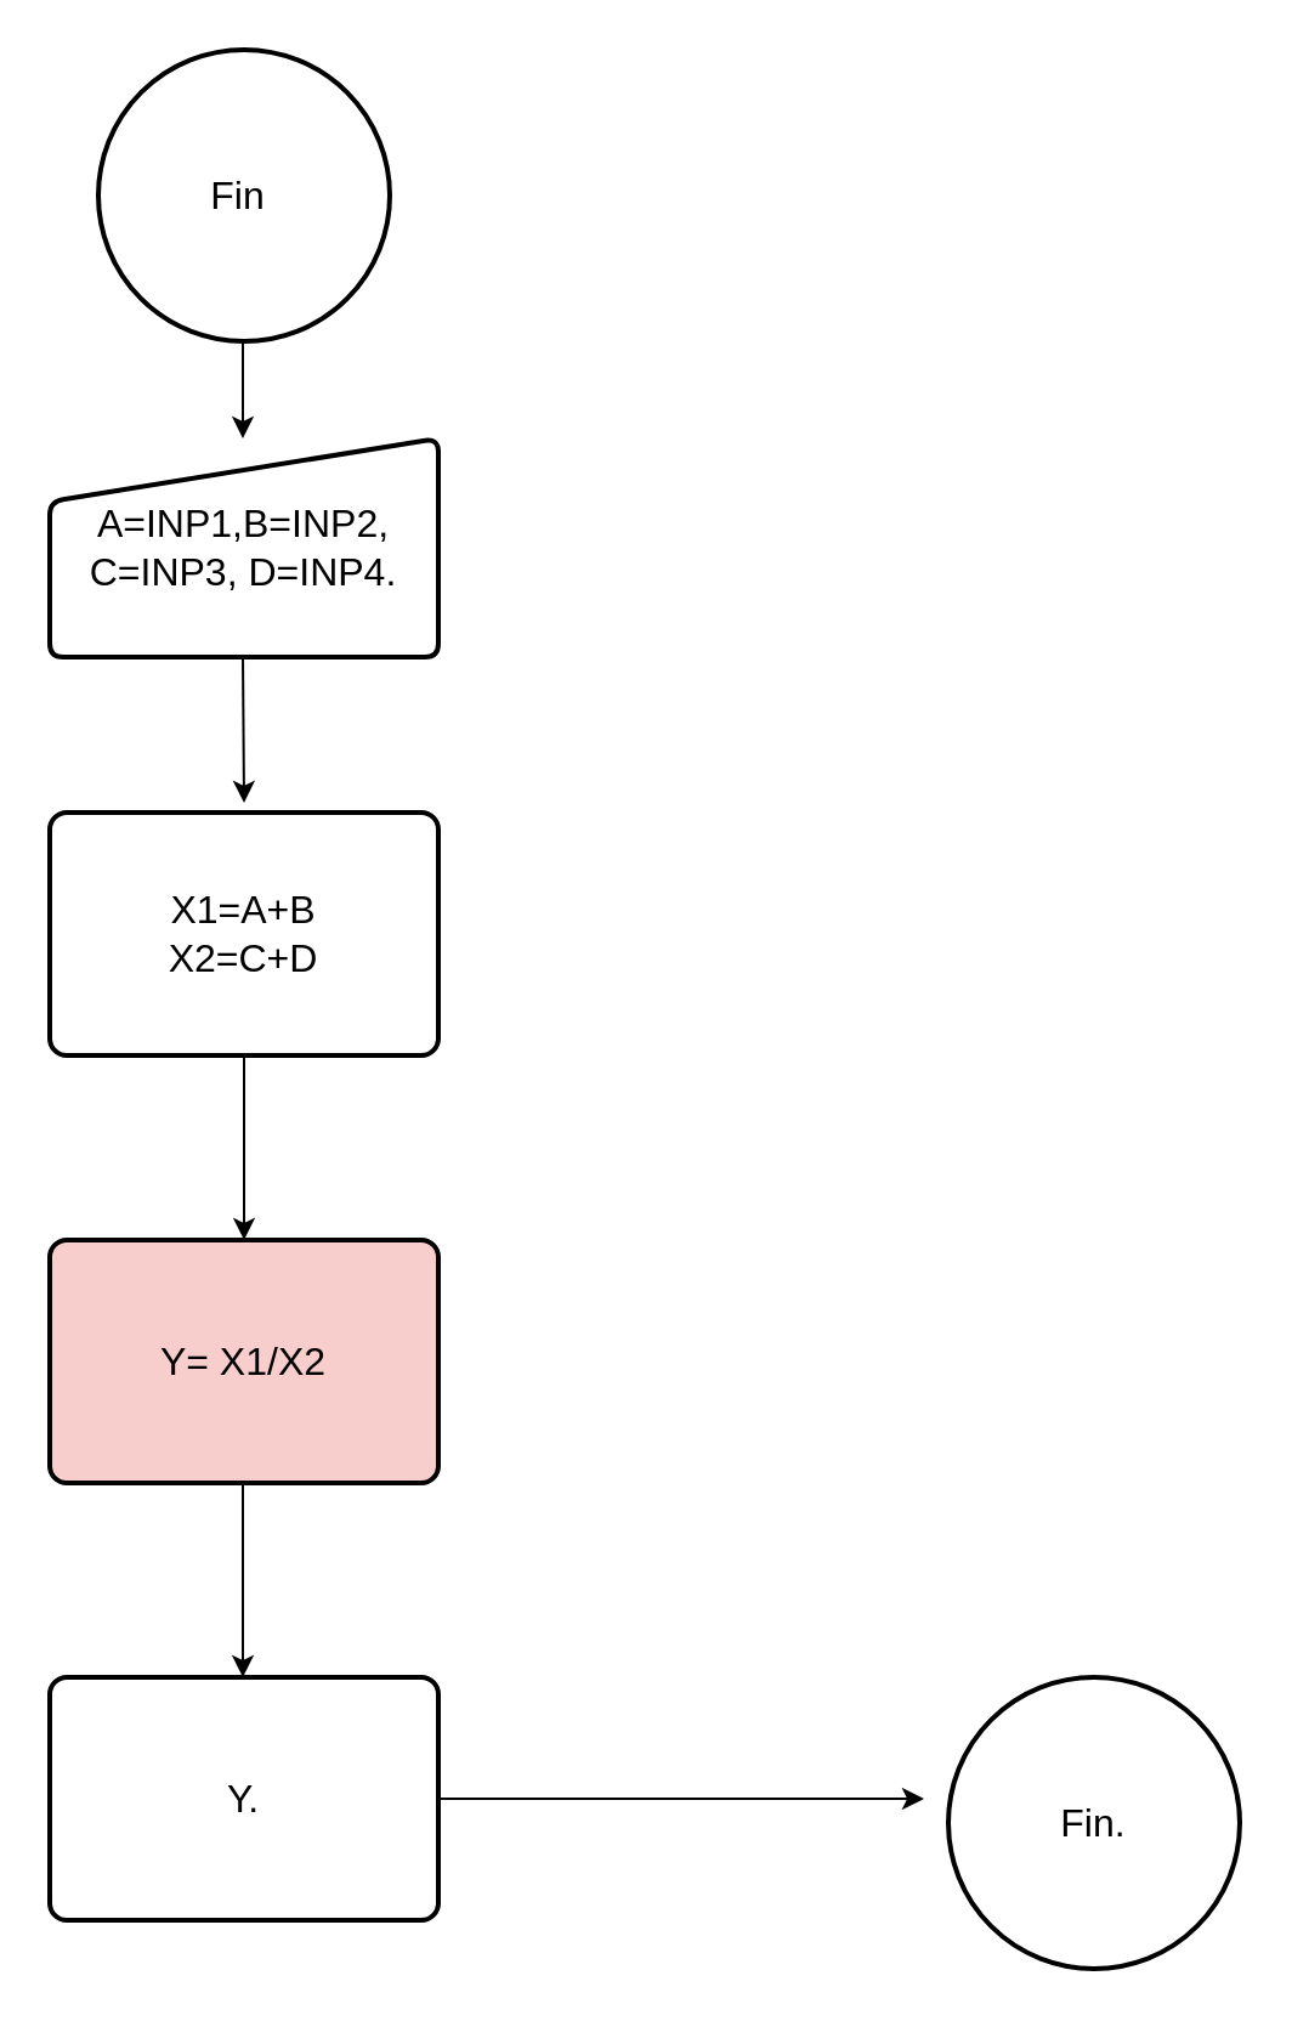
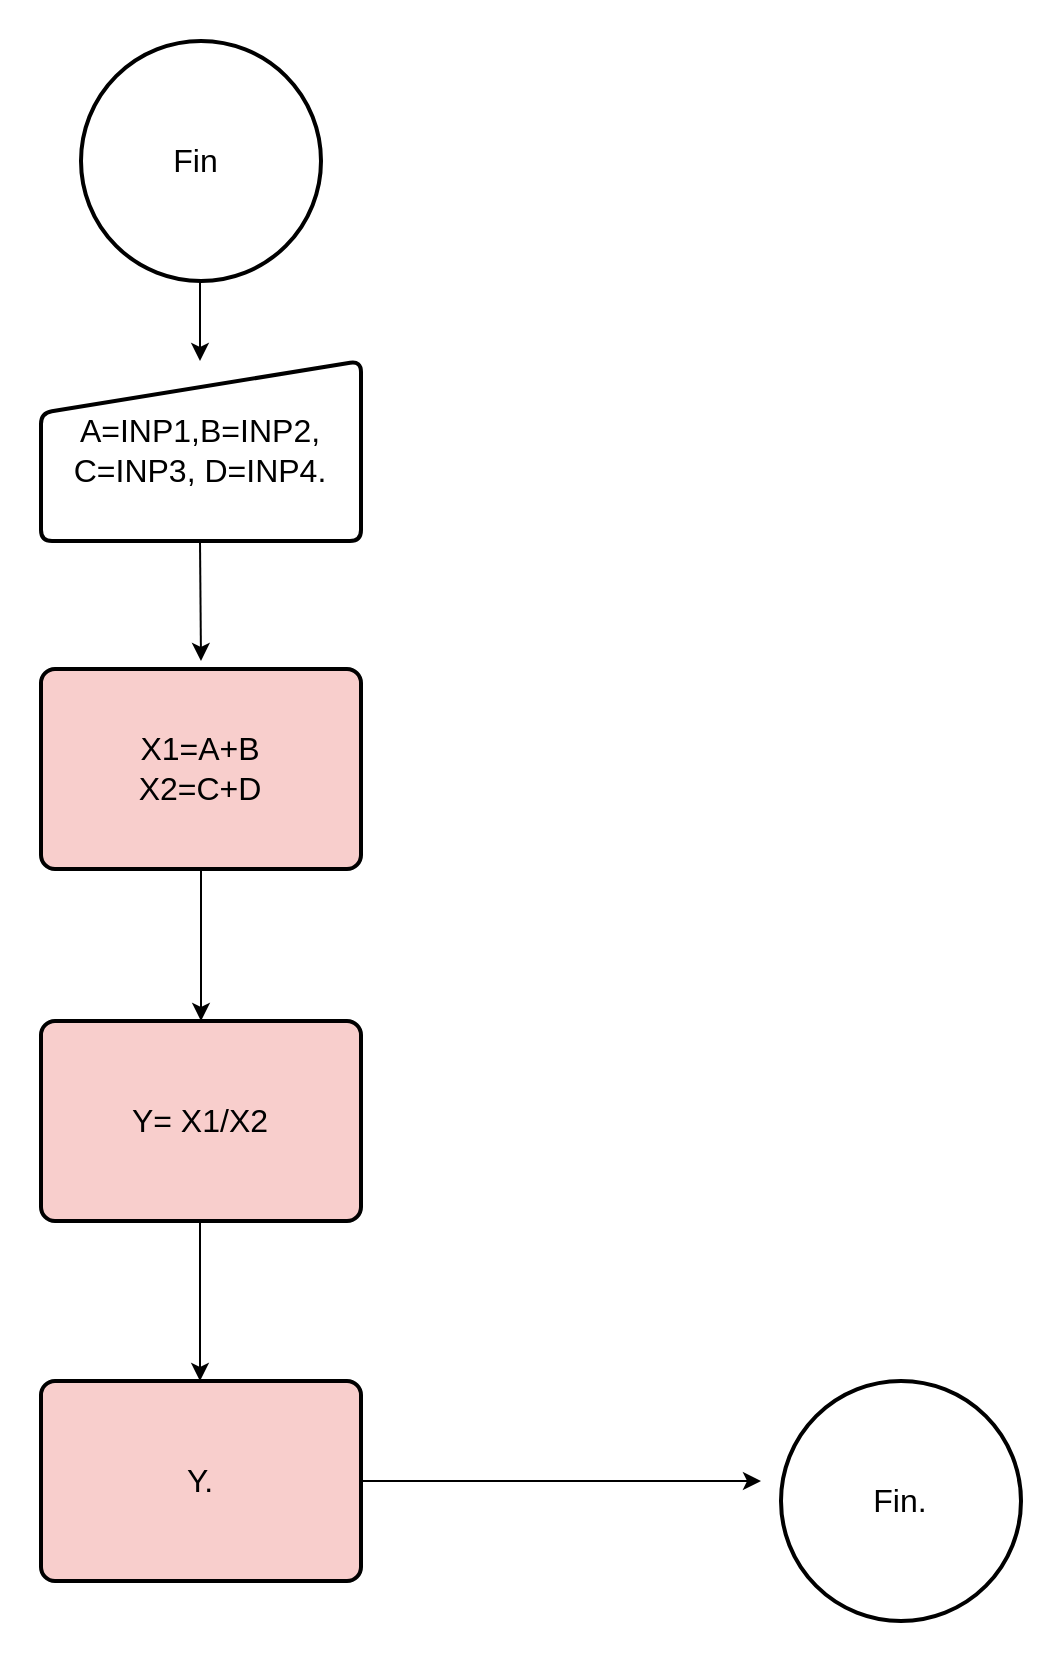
  <mxCell id="0" />
  <mxCell id="1" parent="0" />
  <mxCell id="2" value="&lt;font style=&quot;font-size: 16px;&quot;&gt;Fin&amp;nbsp;&lt;/font&gt;" style="strokeWidth=2;html=1;shape=mxgraph.flowchart.start_2;whiteSpace=wrap;" parent="1" vertex="1"><mxGeometry x="40" width="120" height="120" as="geometry" y="20" /></mxCell>
  <mxCell id="3" value="&lt;font style=&quot;font-size: 16px;&quot;&gt;A=INP1,B=INP2,&lt;/font&gt;&lt;div style=&quot;font-size: 16px;&quot;&gt;&lt;font style=&quot;font-size: 16px;&quot;&gt;C=INP3, D=INP4.&lt;/font&gt;&lt;/div&gt;" style="html=1;strokeWidth=2;shape=manualInput;whiteSpace=wrap;rounded=1;size=26;arcSize=11;" parent="1" vertex="1"><mxGeometry x="20" y="180" width="160" height="90" as="geometry" /></mxCell>
- <mxCell id="4" value="&lt;font style=&quot;font-size: 16px;&quot;&gt;X1=A+B&lt;/font&gt;&lt;div&gt;&lt;span style=&quot;font-size: 16px;&quot;&gt;X2=C+D&lt;/span&gt;&lt;/div&gt;" style="rounded=1;whiteSpace=wrap;html=1;absoluteArcSize=1;arcSize=14;strokeWidth=2;" parent="1" vertex="1"><mxGeometry x="20" y="334" width="160" height="100" as="geometry" /></mxCell>
+ <mxCell id="4" value="&lt;font style=&quot;font-size: 16px;&quot;&gt;X1=A+B&lt;/font&gt;&lt;div&gt;&lt;span style=&quot;font-size: 16px;&quot;&gt;X2=C+D&lt;/span&gt;&lt;/div&gt;" style="rounded=1;whiteSpace=wrap;html=1;absoluteArcSize=1;arcSize=14;strokeWidth=2;fillColor=#f8cecc;" parent="1" vertex="1"><mxGeometry x="20" y="334" width="160" height="100" as="geometry" /></mxCell>
  <mxCell id="5" value="&lt;span style=&quot;font-size: 16px;&quot;&gt;Y= X1/X2&lt;/span&gt;" style="rounded=1;whiteSpace=wrap;html=1;absoluteArcSize=1;arcSize=14;strokeWidth=2;fillColor=#f8cecc;" parent="1" vertex="1"><mxGeometry x="20" y="510" width="160" height="100" as="geometry" /></mxCell>
  <mxCell id="6" value="&lt;font style=&quot;font-size: 16px;&quot;&gt;Fin.&lt;/font&gt;" style="strokeWidth=2;html=1;shape=mxgraph.flowchart.start_2;whiteSpace=wrap;" vertex="1" parent="1"><mxGeometry x="390" y="690" width="120" height="120" as="geometry" /></mxCell>
  <mxCell id="7" value="" style="endArrow=classic;html=1;rounded=0;" edge="1" parent="1"><mxGeometry width="50" height="50" relative="1" as="geometry"><mxPoint x="99.5" y="270" as="sourcePoint" /><mxPoint x="100" y="330" as="targetPoint" /></mxGeometry></mxCell>
  <mxCell id="8" value="" style="endArrow=classic;html=1;rounded=0;" edge="1" parent="1"><mxGeometry width="50" height="50" relative="1" as="geometry"><mxPoint x="99.5" y="610" as="sourcePoint" /><mxPoint x="99.5" y="690" as="targetPoint" /></mxGeometry></mxCell>
  <mxCell id="9" value="" style="endArrow=classic;html=1;rounded=0;" edge="1" parent="1"><mxGeometry width="50" height="50" relative="1" as="geometry"><mxPoint x="99.5" y="140" as="sourcePoint" /><mxPoint x="99.5" y="180" as="targetPoint" /></mxGeometry></mxCell>
  <mxCell id="10" value="" style="endArrow=classic;html=1;rounded=0;entryX=0.5;entryY=0;entryDx=0;entryDy=0;" edge="1" parent="1" target="5"><mxGeometry width="50" height="50" relative="1" as="geometry"><mxPoint x="100" y="434" as="sourcePoint" /><mxPoint x="100" y="494" as="targetPoint" /></mxGeometry></mxCell>
- <mxCell id="11" value="&lt;font style=&quot;font-size: 16px;&quot;&gt;Y.&lt;/font&gt;" style="rounded=1;whiteSpace=wrap;html=1;absoluteArcSize=1;arcSize=14;strokeWidth=2;" vertex="1" parent="1"><mxGeometry x="20" y="690" width="160" height="100" as="geometry" /></mxCell>
+ <mxCell id="11" value="&lt;font style=&quot;font-size: 16px;&quot;&gt;Y.&lt;/font&gt;" style="rounded=1;whiteSpace=wrap;html=1;absoluteArcSize=1;arcSize=14;strokeWidth=2;fillColor=#f8cecc;" vertex="1" parent="1"><mxGeometry x="20" y="690" width="160" height="100" as="geometry" /></mxCell>
  <mxCell id="12" value="" style="endArrow=classic;html=1;rounded=0;exitX=1;exitY=0.5;exitDx=0;exitDy=0;" edge="1" parent="1" source="11"><mxGeometry width="50" height="50" relative="1" as="geometry"><mxPoint x="220" y="740" as="sourcePoint" /><mxPoint x="380" y="740" as="targetPoint" /></mxGeometry></mxCell>
